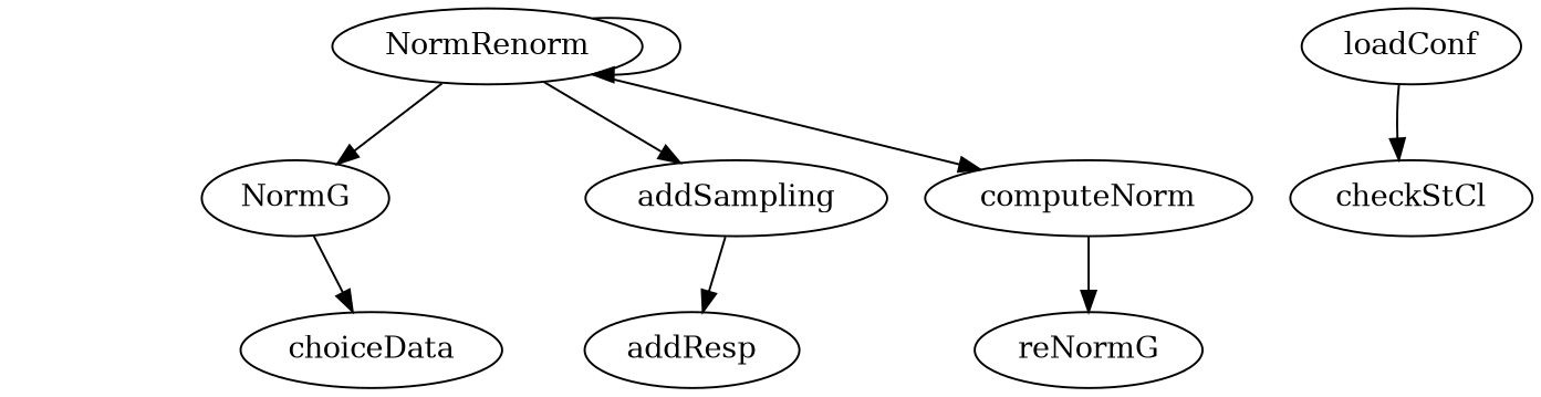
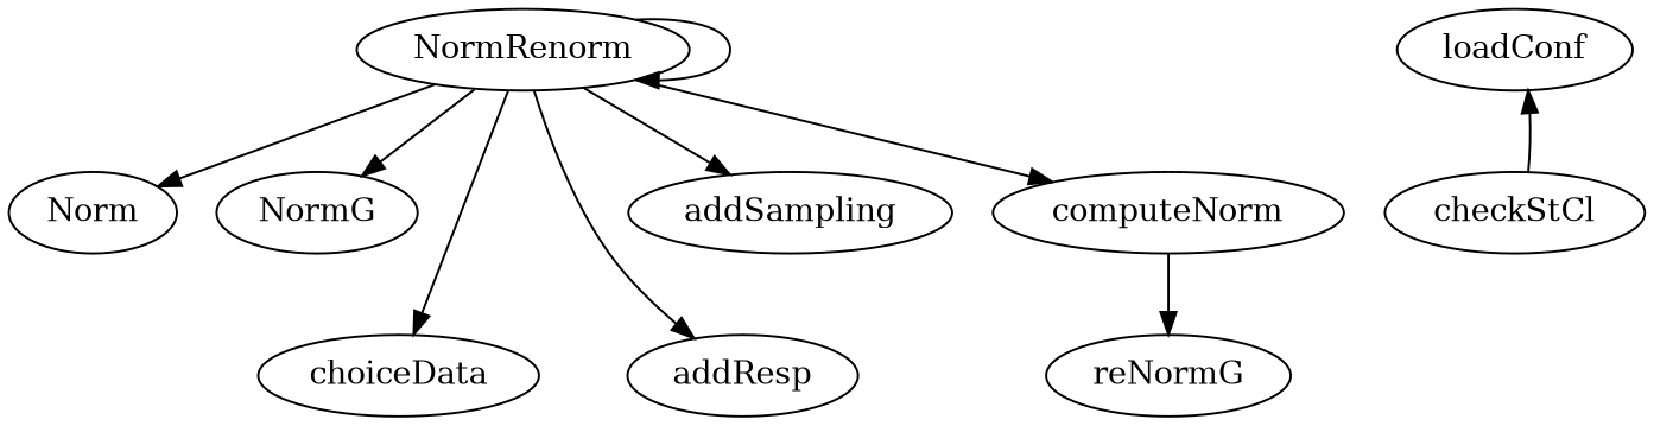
  digraph {
    NormRenorm
+   Norm
    NormG
    addResp
    addSampling
    choiceData
    computeNorm
    reNormG
    loadConf
    checkStCl
    NormRenorm -> NormRenorm
+   NormRenorm -> Norm
    NormRenorm -> NormG
-   addSampling -> addResp
+   NormRenorm -> addResp
    NormRenorm -> addSampling
-   NormG -> choiceData
+   NormRenorm -> choiceData
    NormRenorm -> computeNorm
    computeNorm -> reNormG
-   loadConf -> checkStCl
+   checkStCl -> loadConf
  }
